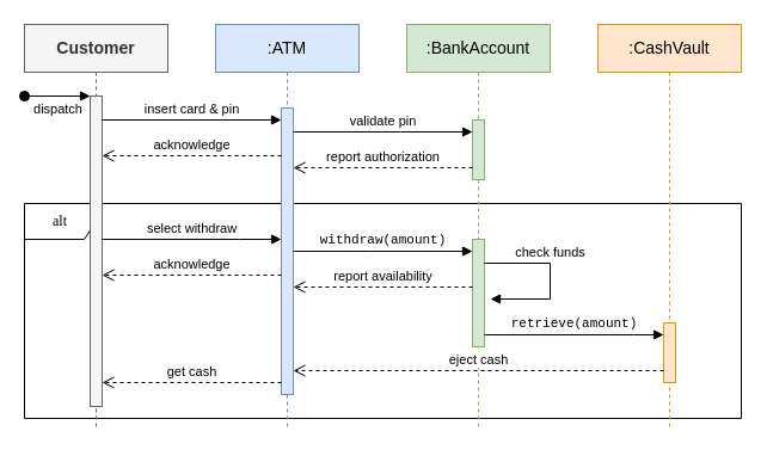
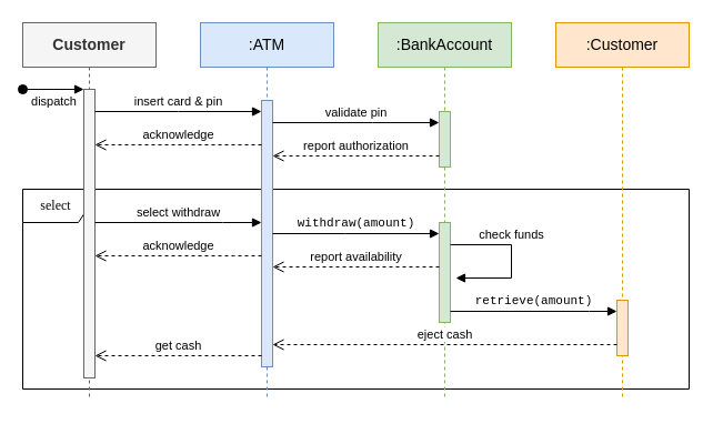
  <mxCell id="0" />
  <mxCell id="1" parent="0" />
- <mxCell id="2" value="alt" style="shape=umlFrame;whiteSpace=wrap;html=1;rounded=1;shadow=0;comic=0;labelBackgroundColor=none;strokeWidth=1;fontFamily=Verdana;fontSize=12;align=center;" parent="1" vertex="1"><mxGeometry x="20" y="170" width="600" height="180" as="geometry" /></mxCell>
+ <mxCell id="2" value="select" style="shape=umlFrame;whiteSpace=wrap;html=1;rounded=1;shadow=0;comic=0;labelBackgroundColor=none;strokeWidth=1;fontFamily=Verdana;fontSize=12;align=center;" parent="1" vertex="1"><mxGeometry x="20" y="170" width="600" height="180" as="geometry" /></mxCell>
  <mxCell id="3" value="&lt;b&gt;&lt;font style=&quot;font-size: 14px;&quot;&gt;Customer&lt;/font&gt;&lt;/b&gt;" style="shape=umlLifeline;perimeter=lifelinePerimeter;whiteSpace=wrap;html=1;container=0;dropTarget=0;collapsible=0;recursiveResize=0;outlineConnect=0;portConstraint=eastwest;newEdgeStyle={&quot;edgeStyle&quot;:&quot;elbowEdgeStyle&quot;,&quot;elbow&quot;:&quot;vertical&quot;,&quot;curved&quot;:0,&quot;rounded&quot;:0};fillColor=#f5f5f5;strokeColor=#666666;fontColor=#333333;" parent="1" vertex="1"><mxGeometry x="20" y="20" width="120" height="340" as="geometry" /></mxCell>
  <mxCell id="4" value="" style="html=1;points=[];perimeter=orthogonalPerimeter;outlineConnect=0;targetShapes=umlLifeline;portConstraint=eastwest;newEdgeStyle={&quot;edgeStyle&quot;:&quot;elbowEdgeStyle&quot;,&quot;elbow&quot;:&quot;vertical&quot;,&quot;curved&quot;:0,&quot;rounded&quot;:0};fillColor=#f5f5f5;strokeColor=#666666;fontColor=#333333;" parent="3" vertex="1"><mxGeometry x="55" y="60" width="10" height="260" as="geometry" /></mxCell>
  <mxCell id="5" value="dispatch" style="html=1;verticalAlign=bottom;startArrow=oval;endArrow=block;startSize=8;edgeStyle=elbowEdgeStyle;elbow=vertical;curved=0;rounded=0;" parent="3" edge="1"><mxGeometry y="-20" relative="1" as="geometry"><mxPoint y="60" as="sourcePoint" /><mxPoint x="55" y="60.143" as="targetPoint" /><mxPoint as="offset" /></mxGeometry></mxCell>
  <mxCell id="6" value="&lt;font style=&quot;font-size: 14px;&quot;&gt;:ATM&lt;/font&gt;" style="shape=umlLifeline;perimeter=lifelinePerimeter;whiteSpace=wrap;html=1;container=0;dropTarget=0;collapsible=0;recursiveResize=0;outlineConnect=0;portConstraint=eastwest;newEdgeStyle={&quot;edgeStyle&quot;:&quot;elbowEdgeStyle&quot;,&quot;elbow&quot;:&quot;vertical&quot;,&quot;curved&quot;:0,&quot;rounded&quot;:0};fillColor=#dae8fc;strokeColor=#6c8ebf;" parent="1" vertex="1"><mxGeometry x="180" y="20" width="120" height="340" as="geometry" /></mxCell>
  <mxCell id="7" value="" style="html=1;points=[];perimeter=orthogonalPerimeter;outlineConnect=0;targetShapes=umlLifeline;portConstraint=eastwest;newEdgeStyle={&quot;edgeStyle&quot;:&quot;elbowEdgeStyle&quot;,&quot;elbow&quot;:&quot;vertical&quot;,&quot;curved&quot;:0,&quot;rounded&quot;:0};fillColor=#dae8fc;strokeColor=#6c8ebf;" parent="6" vertex="1"><mxGeometry x="55" y="70" width="10" height="240" as="geometry" /></mxCell>
  <mxCell id="8" value="&lt;font face=&quot;Helvetica&quot;&gt;insert card &amp;amp; pin&lt;/font&gt;" style="html=1;verticalAlign=bottom;endArrow=block;edgeStyle=elbowEdgeStyle;elbow=horizontal;curved=0;rounded=0;align=center;" parent="1" source="4" target="7" edge="1"><mxGeometry relative="1" as="geometry"><mxPoint x="90" y="100" as="sourcePoint" /><Array as="points"><mxPoint x="160" y="100" /></Array><mxPoint x="220" y="100" as="targetPoint" /><mxPoint as="offset" /></mxGeometry></mxCell>
  <mxCell id="9" value="&lt;font style=&quot;font-size: 14px;&quot;&gt;:BankAccount&lt;/font&gt;" style="shape=umlLifeline;perimeter=lifelinePerimeter;whiteSpace=wrap;html=1;container=0;dropTarget=0;collapsible=0;recursiveResize=0;outlineConnect=0;portConstraint=eastwest;newEdgeStyle={&quot;edgeStyle&quot;:&quot;elbowEdgeStyle&quot;,&quot;elbow&quot;:&quot;vertical&quot;,&quot;curved&quot;:0,&quot;rounded&quot;:0};fillColor=#d5e8d4;strokeColor=#82b366;" parent="1" vertex="1"><mxGeometry x="340" y="20" width="120" height="340" as="geometry" /></mxCell>
  <mxCell id="10" value="" style="html=1;points=[];perimeter=orthogonalPerimeter;outlineConnect=0;targetShapes=umlLifeline;portConstraint=eastwest;newEdgeStyle={&quot;edgeStyle&quot;:&quot;elbowEdgeStyle&quot;,&quot;elbow&quot;:&quot;vertical&quot;,&quot;curved&quot;:0,&quot;rounded&quot;:0};fillColor=#d5e8d4;strokeColor=#82b366;" parent="9" vertex="1"><mxGeometry x="55" y="80" width="10" height="50" as="geometry" /></mxCell>
- <mxCell id="11" value="&lt;font style=&quot;font-size: 14px;&quot;&gt;:CashVault&lt;/font&gt;" style="shape=umlLifeline;perimeter=lifelinePerimeter;whiteSpace=wrap;html=1;container=0;dropTarget=0;collapsible=0;recursiveResize=0;outlineConnect=0;portConstraint=eastwest;newEdgeStyle={&quot;edgeStyle&quot;:&quot;elbowEdgeStyle&quot;,&quot;elbow&quot;:&quot;vertical&quot;,&quot;curved&quot;:0,&quot;rounded&quot;:0};fillColor=#ffe6cc;strokeColor=#d79b00;" parent="1" vertex="1"><mxGeometry x="500" y="20" width="120" height="340" as="geometry" /></mxCell>
+ <mxCell id="11" value="&lt;font style=&quot;font-size: 14px;&quot;&gt;:Customer&lt;/font&gt;" style="shape=umlLifeline;perimeter=lifelinePerimeter;whiteSpace=wrap;html=1;container=0;dropTarget=0;collapsible=0;recursiveResize=0;outlineConnect=0;portConstraint=eastwest;newEdgeStyle={&quot;edgeStyle&quot;:&quot;elbowEdgeStyle&quot;,&quot;elbow&quot;:&quot;vertical&quot;,&quot;curved&quot;:0,&quot;rounded&quot;:0};fillColor=#ffe6cc;strokeColor=#d79b00;" parent="1" vertex="1"><mxGeometry x="500" y="20" width="120" height="340" as="geometry" /></mxCell>
  <mxCell id="12" value="" style="html=1;points=[];perimeter=orthogonalPerimeter;outlineConnect=0;targetShapes=umlLifeline;portConstraint=eastwest;newEdgeStyle={&quot;edgeStyle&quot;:&quot;elbowEdgeStyle&quot;,&quot;elbow&quot;:&quot;vertical&quot;,&quot;curved&quot;:0,&quot;rounded&quot;:0};fillColor=#ffe6cc;strokeColor=#d79b00;" parent="11" vertex="1"><mxGeometry x="55" y="250" width="10" height="50" as="geometry" /></mxCell>
  <mxCell id="13" value="&lt;font face=&quot;Helvetica&quot;&gt;select withdraw&lt;/font&gt;" style="html=1;verticalAlign=bottom;endArrow=block;edgeStyle=elbowEdgeStyle;elbow=horizontal;curved=0;rounded=0;align=center;" parent="1" source="4" target="7" edge="1"><mxGeometry relative="1" as="geometry"><mxPoint x="90" y="200" as="sourcePoint" /><Array as="points"><mxPoint x="200" y="200" /><mxPoint x="200" y="180" /><mxPoint x="220" y="190" /><mxPoint x="210" y="170" /><mxPoint x="185" y="140" /></Array><mxPoint x="230" y="200" as="targetPoint" /><mxPoint as="offset" /></mxGeometry></mxCell>
  <mxCell id="14" value="acknowledge" style="html=1;verticalAlign=bottom;endArrow=open;dashed=1;endSize=8;edgeStyle=elbowEdgeStyle;elbow=vertical;curved=0;rounded=0;" parent="1" source="7" target="4" edge="1"><mxGeometry relative="1" as="geometry"><mxPoint x="110" y="130" as="targetPoint" /><Array as="points"><mxPoint x="190" y="130" /><mxPoint x="146.25" y="110" /><mxPoint x="131.25" y="120" /></Array><mxPoint x="220" y="130" as="sourcePoint" /></mxGeometry></mxCell>
  <mxCell id="15" value="validate pin" style="html=1;verticalAlign=bottom;endArrow=block;edgeStyle=elbowEdgeStyle;elbow=horizontal;curved=0;rounded=0;align=center;" parent="1" source="7" target="10" edge="1"><mxGeometry relative="1" as="geometry"><mxPoint x="270" y="110" as="sourcePoint" /><Array as="points"><mxPoint x="335" y="110" /><mxPoint x="310" y="80" /></Array><mxPoint x="380" y="110" as="targetPoint" /><mxPoint as="offset" /></mxGeometry></mxCell>
  <mxCell id="16" value="report authorization" style="html=1;verticalAlign=bottom;endArrow=open;dashed=1;endSize=8;edgeStyle=elbowEdgeStyle;elbow=vertical;curved=0;rounded=0;" parent="1" source="10" target="7" edge="1"><mxGeometry relative="1" as="geometry"><mxPoint x="260" y="140" as="targetPoint" /><Array as="points"><mxPoint x="320" y="140" /><mxPoint x="296.25" y="130" /><mxPoint x="281.25" y="140" /></Array><mxPoint x="380" y="140" as="sourcePoint" /></mxGeometry></mxCell>
  <mxCell id="17" value="" style="html=1;points=[];perimeter=orthogonalPerimeter;outlineConnect=0;targetShapes=umlLifeline;portConstraint=eastwest;newEdgeStyle={&quot;edgeStyle&quot;:&quot;elbowEdgeStyle&quot;,&quot;elbow&quot;:&quot;vertical&quot;,&quot;curved&quot;:0,&quot;rounded&quot;:0};fillColor=#d5e8d4;strokeColor=#82b366;" parent="1" vertex="1"><mxGeometry x="395" y="200" width="10" height="90" as="geometry" /></mxCell>
  <mxCell id="18" value="&lt;font face=&quot;Courier New&quot;&gt;withdraw(amount)&lt;/font&gt;" style="html=1;verticalAlign=bottom;endArrow=block;edgeStyle=elbowEdgeStyle;elbow=horizontal;curved=0;rounded=0;align=center;" parent="1" source="7" target="17" edge="1"><mxGeometry relative="1" as="geometry"><mxPoint x="260" y="210" as="sourcePoint" /><Array as="points"><mxPoint x="310" y="210" /><mxPoint x="350" y="200" /><mxPoint x="380" y="180" /><mxPoint x="400" y="190" /><mxPoint x="390" y="170" /><mxPoint x="365" y="140" /></Array><mxPoint x="380" y="210" as="targetPoint" /><mxPoint as="offset" /></mxGeometry></mxCell>
  <mxCell id="19" value="&lt;font face=&quot;Helvetica&quot;&gt;check funds&lt;/font&gt;" style="html=1;verticalAlign=bottom;endArrow=block;edgeStyle=elbowEdgeStyle;elbow=horizontal;curved=0;rounded=0;align=center;" parent="1" source="17" edge="1"><mxGeometry x="-0.185" relative="1" as="geometry"><mxPoint x="420" y="220" as="sourcePoint" /><Array as="points"><mxPoint x="460" y="220" /><mxPoint x="555" y="200" /><mxPoint x="575" y="210" /><mxPoint x="565" y="190" /><mxPoint x="540" y="160" /></Array><mxPoint x="410" y="250" as="targetPoint" /><mxPoint as="offset" /></mxGeometry></mxCell>
  <mxCell id="20" value="report availability" style="html=1;verticalAlign=bottom;endArrow=open;dashed=1;endSize=8;edgeStyle=elbowEdgeStyle;elbow=vertical;curved=0;rounded=0;" parent="1" source="17" target="7" edge="1"><mxGeometry relative="1" as="geometry"><mxPoint x="260" y="240" as="targetPoint" /><Array as="points"><mxPoint x="360" y="240" /><mxPoint x="305" y="230" /><mxPoint x="281.25" y="220" /><mxPoint x="266.25" y="230" /></Array><mxPoint x="380" y="240" as="sourcePoint" /></mxGeometry></mxCell>
  <mxCell id="21" value="&lt;font face=&quot;Courier New&quot;&gt;retrieve(amount)&lt;/font&gt;" style="html=1;verticalAlign=bottom;endArrow=block;edgeStyle=elbowEdgeStyle;elbow=horizontal;curved=0;rounded=0;align=center;" parent="1" source="17" target="12" edge="1"><mxGeometry relative="1" as="geometry"><mxPoint x="420" y="280" as="sourcePoint" /><Array as="points"><mxPoint x="530" y="280" /><mxPoint x="555" y="250" /><mxPoint x="575" y="260" /><mxPoint x="565" y="240" /><mxPoint x="540" y="210" /></Array><mxPoint x="540" y="280" as="targetPoint" /><mxPoint as="offset" /></mxGeometry></mxCell>
  <mxCell id="22" value="eject cash" style="html=1;verticalAlign=bottom;endArrow=open;dashed=1;endSize=8;edgeStyle=elbowEdgeStyle;elbow=vertical;curved=0;rounded=0;" parent="1" source="12" target="7" edge="1"><mxGeometry relative="1" as="geometry"><mxPoint x="260" y="310" as="targetPoint" /><Array as="points"><mxPoint x="490" y="310" /><mxPoint x="315" y="300" /><mxPoint x="291.25" y="290" /><mxPoint x="276.25" y="300" /></Array><mxPoint x="540" y="310" as="sourcePoint" /></mxGeometry></mxCell>
  <mxCell id="23" value="get cash" style="html=1;verticalAlign=bottom;endArrow=open;dashed=1;endSize=8;edgeStyle=elbowEdgeStyle;elbow=vertical;curved=0;rounded=0;" parent="1" source="7" target="4" edge="1"><mxGeometry relative="1" as="geometry"><mxPoint x="110" y="320" as="targetPoint" /><Array as="points"><mxPoint x="200" y="320" /><mxPoint x="150" y="310" /><mxPoint x="126.25" y="300" /><mxPoint x="111.25" y="310" /></Array><mxPoint x="220" y="320" as="sourcePoint" /></mxGeometry></mxCell>
  <mxCell id="24" value="acknowledge" style="html=1;verticalAlign=bottom;endArrow=open;dashed=1;endSize=8;edgeStyle=elbowEdgeStyle;elbow=vertical;curved=0;rounded=0;" parent="1" source="7" target="4" edge="1"><mxGeometry relative="1" as="geometry"><mxPoint x="100" y="230" as="targetPoint" /><Array as="points"><mxPoint x="210" y="230" /><mxPoint x="185" y="220" /><mxPoint x="141.25" y="200" /><mxPoint x="126.25" y="210" /></Array><mxPoint x="230" y="230" as="sourcePoint" /></mxGeometry></mxCell>
